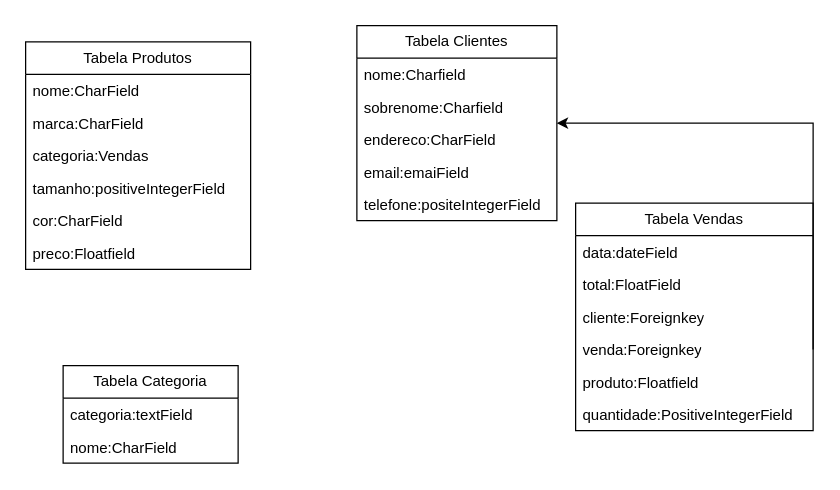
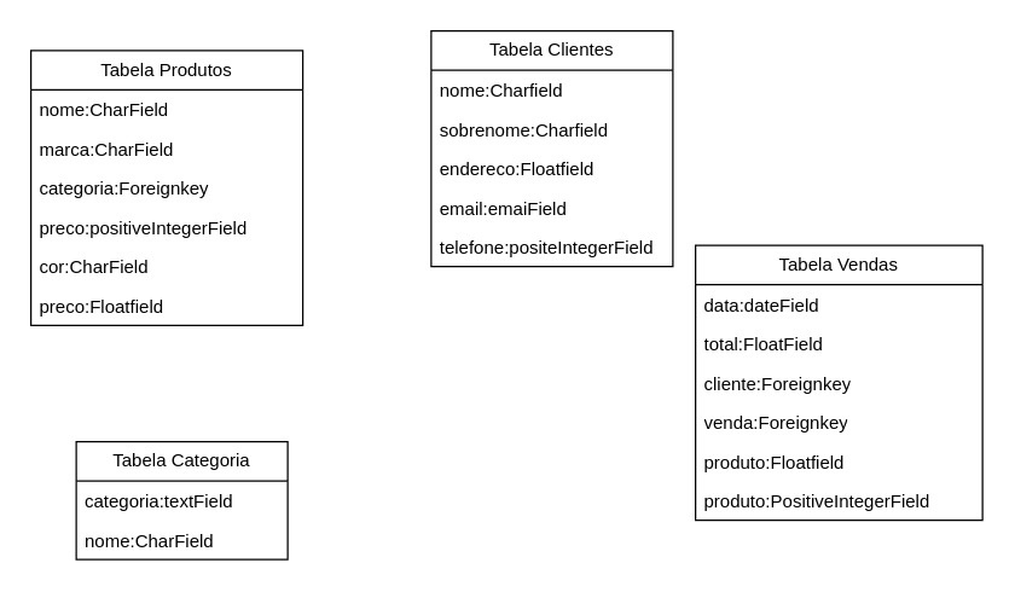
  <mxCell id="0" />
  <mxCell id="1" parent="0" />
  <mxCell id="2" value="Tabela Produtos" style="swimlane;fontStyle=0;childLayout=stackLayout;horizontal=1;startSize=26;fillColor=none;horizontalStack=0;resizeParent=1;resizeParentMax=0;resizeLast=0;collapsible=1;marginBottom=0;whiteSpace=wrap;html=1;" vertex="1" parent="1"><mxGeometry x="20" y="33" width="180" height="182" as="geometry" /></mxCell>
  <mxCell id="3" value="nome:CharField" style="text;strokeColor=none;fillColor=none;align=left;verticalAlign=top;spacingLeft=4;spacingRight=4;overflow=hidden;rotatable=0;points=[[0,0.5],[1,0.5]];portConstraint=eastwest;whiteSpace=wrap;html=1;" vertex="1" parent="2"><mxGeometry y="26" width="180" height="26" as="geometry" /></mxCell>
  <mxCell id="4" value="marca:CharField" style="text;strokeColor=none;fillColor=none;align=left;verticalAlign=top;spacingLeft=4;spacingRight=4;overflow=hidden;rotatable=0;points=[[0,0.5],[1,0.5]];portConstraint=eastwest;whiteSpace=wrap;html=1;" vertex="1" parent="2"><mxGeometry y="52" width="180" height="26" as="geometry" /></mxCell>
- <mxCell id="5" value="&lt;div&gt;categoria:Vendas&lt;/div&gt;" style="text;strokeColor=none;fillColor=none;align=left;verticalAlign=top;spacingLeft=4;spacingRight=4;overflow=hidden;rotatable=0;points=[[0,0.5],[1,0.5]];portConstraint=eastwest;whiteSpace=wrap;html=1;" vertex="1" parent="2"><mxGeometry y="78" width="180" height="26" as="geometry" /></mxCell>
- <mxCell id="6" value="tamanho:positiveIntegerField" style="text;strokeColor=none;fillColor=none;align=left;verticalAlign=top;spacingLeft=4;spacingRight=4;overflow=hidden;rotatable=0;points=[[0,0.5],[1,0.5]];portConstraint=eastwest;whiteSpace=wrap;html=1;" vertex="1" parent="2"><mxGeometry y="104" width="180" height="26" as="geometry" /></mxCell>
+ <mxCell id="5" value="&lt;div&gt;categoria:Foreignkey&lt;/div&gt;" style="text;strokeColor=none;fillColor=none;align=left;verticalAlign=top;spacingLeft=4;spacingRight=4;overflow=hidden;rotatable=0;points=[[0,0.5],[1,0.5]];portConstraint=eastwest;whiteSpace=wrap;html=1;" vertex="1" parent="2"><mxGeometry y="78" width="180" height="26" as="geometry" /></mxCell>
+ <mxCell id="6" value="preco:positiveIntegerField" style="text;strokeColor=none;fillColor=none;align=left;verticalAlign=top;spacingLeft=4;spacingRight=4;overflow=hidden;rotatable=0;points=[[0,0.5],[1,0.5]];portConstraint=eastwest;whiteSpace=wrap;html=1;" vertex="1" parent="2"><mxGeometry y="104" width="180" height="26" as="geometry" /></mxCell>
  <mxCell id="7" value="cor:CharField" style="text;strokeColor=none;fillColor=none;align=left;verticalAlign=top;spacingLeft=4;spacingRight=4;overflow=hidden;rotatable=0;points=[[0,0.5],[1,0.5]];portConstraint=eastwest;whiteSpace=wrap;html=1;" vertex="1" parent="2"><mxGeometry y="130" width="180" height="26" as="geometry" /></mxCell>
  <mxCell id="8" value="preco:Floatfield" style="text;strokeColor=none;fillColor=none;align=left;verticalAlign=top;spacingLeft=4;spacingRight=4;overflow=hidden;rotatable=0;points=[[0,0.5],[1,0.5]];portConstraint=eastwest;whiteSpace=wrap;html=1;" vertex="1" parent="2"><mxGeometry y="156" width="180" height="26" as="geometry" /></mxCell>
  <mxCell id="9" value="Tabela Clientes" style="swimlane;fontStyle=0;childLayout=stackLayout;horizontal=1;startSize=26;fillColor=none;horizontalStack=0;resizeParent=1;resizeParentMax=0;resizeLast=0;collapsible=1;marginBottom=0;whiteSpace=wrap;html=1;" vertex="1" parent="1"><mxGeometry x="285" y="20" width="160" height="156" as="geometry" /></mxCell>
  <mxCell id="10" value="nome:Charfield" style="text;strokeColor=none;fillColor=none;align=left;verticalAlign=top;spacingLeft=4;spacingRight=4;overflow=hidden;rotatable=0;points=[[0,0.5],[1,0.5]];portConstraint=eastwest;whiteSpace=wrap;html=1;" vertex="1" parent="9"><mxGeometry y="26" width="160" height="26" as="geometry" /></mxCell>
  <mxCell id="11" value="sobrenome:Charfield" style="text;strokeColor=none;fillColor=none;align=left;verticalAlign=top;spacingLeft=4;spacingRight=4;overflow=hidden;rotatable=0;points=[[0,0.5],[1,0.5]];portConstraint=eastwest;whiteSpace=wrap;html=1;" vertex="1" parent="9"><mxGeometry y="52" width="160" height="26" as="geometry" /></mxCell>
- <mxCell id="12" value="endereco:CharField" style="text;strokeColor=none;fillColor=none;align=left;verticalAlign=top;spacingLeft=4;spacingRight=4;overflow=hidden;rotatable=0;points=[[0,0.5],[1,0.5]];portConstraint=eastwest;whiteSpace=wrap;html=1;" vertex="1" parent="9"><mxGeometry y="78" width="160" height="26" as="geometry" /></mxCell>
+ <mxCell id="12" value="endereco:Floatfield" style="text;strokeColor=none;fillColor=none;align=left;verticalAlign=top;spacingLeft=4;spacingRight=4;overflow=hidden;rotatable=0;points=[[0,0.5],[1,0.5]];portConstraint=eastwest;whiteSpace=wrap;html=1;" vertex="1" parent="9"><mxGeometry y="78" width="160" height="26" as="geometry" /></mxCell>
  <mxCell id="13" value="email:emaiField" style="text;strokeColor=none;fillColor=none;align=left;verticalAlign=top;spacingLeft=4;spacingRight=4;overflow=hidden;rotatable=0;points=[[0,0.5],[1,0.5]];portConstraint=eastwest;whiteSpace=wrap;html=1;" vertex="1" parent="9"><mxGeometry y="104" width="160" height="26" as="geometry" /></mxCell>
  <mxCell id="14" value="telefone:positeIntegerField" style="text;strokeColor=none;fillColor=none;align=left;verticalAlign=top;spacingLeft=4;spacingRight=4;overflow=hidden;rotatable=0;points=[[0,0.5],[1,0.5]];portConstraint=eastwest;whiteSpace=wrap;html=1;" vertex="1" parent="9"><mxGeometry y="130" width="160" height="26" as="geometry" /></mxCell>
  <mxCell id="15" value="Tabela Vendas" style="swimlane;fontStyle=0;childLayout=stackLayout;horizontal=1;startSize=26;fillColor=none;horizontalStack=0;resizeParent=1;resizeParentMax=0;resizeLast=0;collapsible=1;marginBottom=0;whiteSpace=wrap;html=1;" vertex="1" parent="1"><mxGeometry x="460" y="162" width="190" height="182" as="geometry" /></mxCell>
  <mxCell id="16" value="data:dateField" style="text;strokeColor=none;fillColor=none;align=left;verticalAlign=top;spacingLeft=4;spacingRight=4;overflow=hidden;rotatable=0;points=[[0,0.5],[1,0.5]];portConstraint=eastwest;whiteSpace=wrap;html=1;" vertex="1" parent="15"><mxGeometry y="26" width="190" height="26" as="geometry" /></mxCell>
  <mxCell id="17" value="total:FloatField" style="text;strokeColor=none;fillColor=none;align=left;verticalAlign=top;spacingLeft=4;spacingRight=4;overflow=hidden;rotatable=0;points=[[0,0.5],[1,0.5]];portConstraint=eastwest;whiteSpace=wrap;html=1;" vertex="1" parent="15"><mxGeometry y="52" width="190" height="26" as="geometry" /></mxCell>
  <mxCell id="18" value="cliente:Foreignkey" style="text;strokeColor=none;fillColor=none;align=left;verticalAlign=top;spacingLeft=4;spacingRight=4;overflow=hidden;rotatable=0;points=[[0,0.5],[1,0.5]];portConstraint=eastwest;whiteSpace=wrap;html=1;" vertex="1" parent="15"><mxGeometry y="78" width="190" height="26" as="geometry" /></mxCell>
  <mxCell id="19" value="venda:Foreignkey" style="text;strokeColor=none;fillColor=none;align=left;verticalAlign=top;spacingLeft=4;spacingRight=4;overflow=hidden;rotatable=0;points=[[0,0.5],[1,0.5]];portConstraint=eastwest;whiteSpace=wrap;html=1;" vertex="1" parent="15"><mxGeometry y="104" width="190" height="26" as="geometry" /></mxCell>
  <mxCell id="20" value="produto:Floatfield" style="text;strokeColor=none;fillColor=none;align=left;verticalAlign=top;spacingLeft=4;spacingRight=4;overflow=hidden;rotatable=0;points=[[0,0.5],[1,0.5]];portConstraint=eastwest;whiteSpace=wrap;html=1;" vertex="1" parent="15"><mxGeometry y="130" width="190" height="26" as="geometry" /></mxCell>
- <mxCell id="21" value="quantidade:PositiveIntegerField" style="text;strokeColor=none;fillColor=none;align=left;verticalAlign=top;spacingLeft=4;spacingRight=4;overflow=hidden;rotatable=0;points=[[0,0.5],[1,0.5]];portConstraint=eastwest;whiteSpace=wrap;html=1;" vertex="1" parent="15"><mxGeometry y="156" width="190" height="26" as="geometry" /></mxCell>
+ <mxCell id="21" value="produto:PositiveIntegerField" style="text;strokeColor=none;fillColor=none;align=left;verticalAlign=top;spacingLeft=4;spacingRight=4;overflow=hidden;rotatable=0;points=[[0,0.5],[1,0.5]];portConstraint=eastwest;whiteSpace=wrap;html=1;" vertex="1" parent="15"><mxGeometry y="156" width="190" height="26" as="geometry" /></mxCell>
  <mxCell id="22" value="Tabela Categoria" style="swimlane;fontStyle=0;childLayout=stackLayout;horizontal=1;startSize=26;fillColor=none;horizontalStack=0;resizeParent=1;resizeParentMax=0;resizeLast=0;collapsible=1;marginBottom=0;whiteSpace=wrap;html=1;" vertex="1" parent="1"><mxGeometry x="50" y="292" width="140" height="78" as="geometry" /></mxCell>
  <mxCell id="23" value="categoria:textField" style="text;strokeColor=none;fillColor=none;align=left;verticalAlign=top;spacingLeft=4;spacingRight=4;overflow=hidden;rotatable=0;points=[[0,0.5],[1,0.5]];portConstraint=eastwest;whiteSpace=wrap;html=1;" vertex="1" parent="22"><mxGeometry y="26" width="140" height="26" as="geometry" /></mxCell>
  <mxCell id="24" value="nome:CharField" style="text;strokeColor=none;fillColor=none;align=left;verticalAlign=top;spacingLeft=4;spacingRight=4;overflow=hidden;rotatable=0;points=[[0,0.5],[1,0.5]];portConstraint=eastwest;whiteSpace=wrap;html=1;" vertex="1" parent="22"><mxGeometry y="52" width="140" height="26" as="geometry" /></mxCell>
- <mxCell id="25" style="edgeStyle=orthogonalEdgeStyle;rounded=0;orthogonalLoop=1;jettySize=auto;html=1;exitX=1;exitY=0.5;exitDx=0;exitDy=0;" edge="1" parent="1" source="18" target="9"><mxGeometry relative="1" as="geometry"><Array as="points"><mxPoint x="650" y="279" /><mxPoint x="650" y="32" /></Array></mxGeometry></mxCell>
